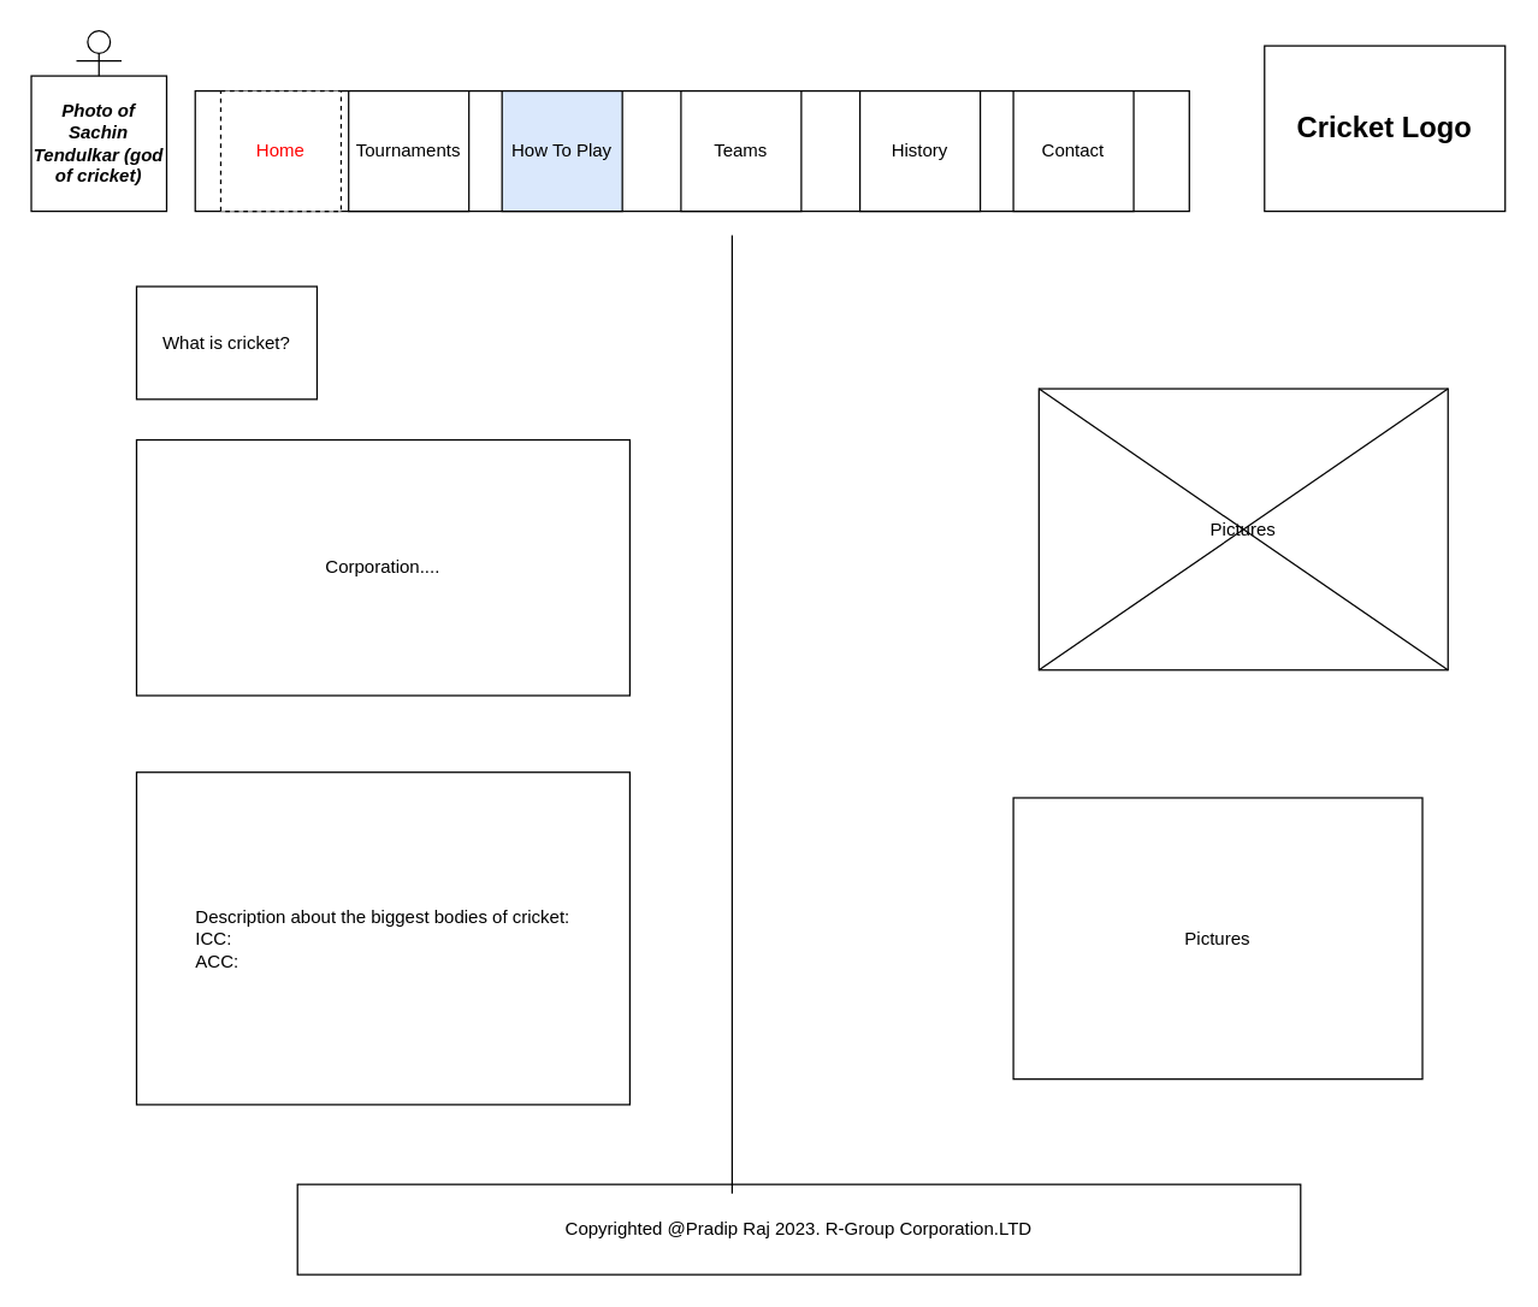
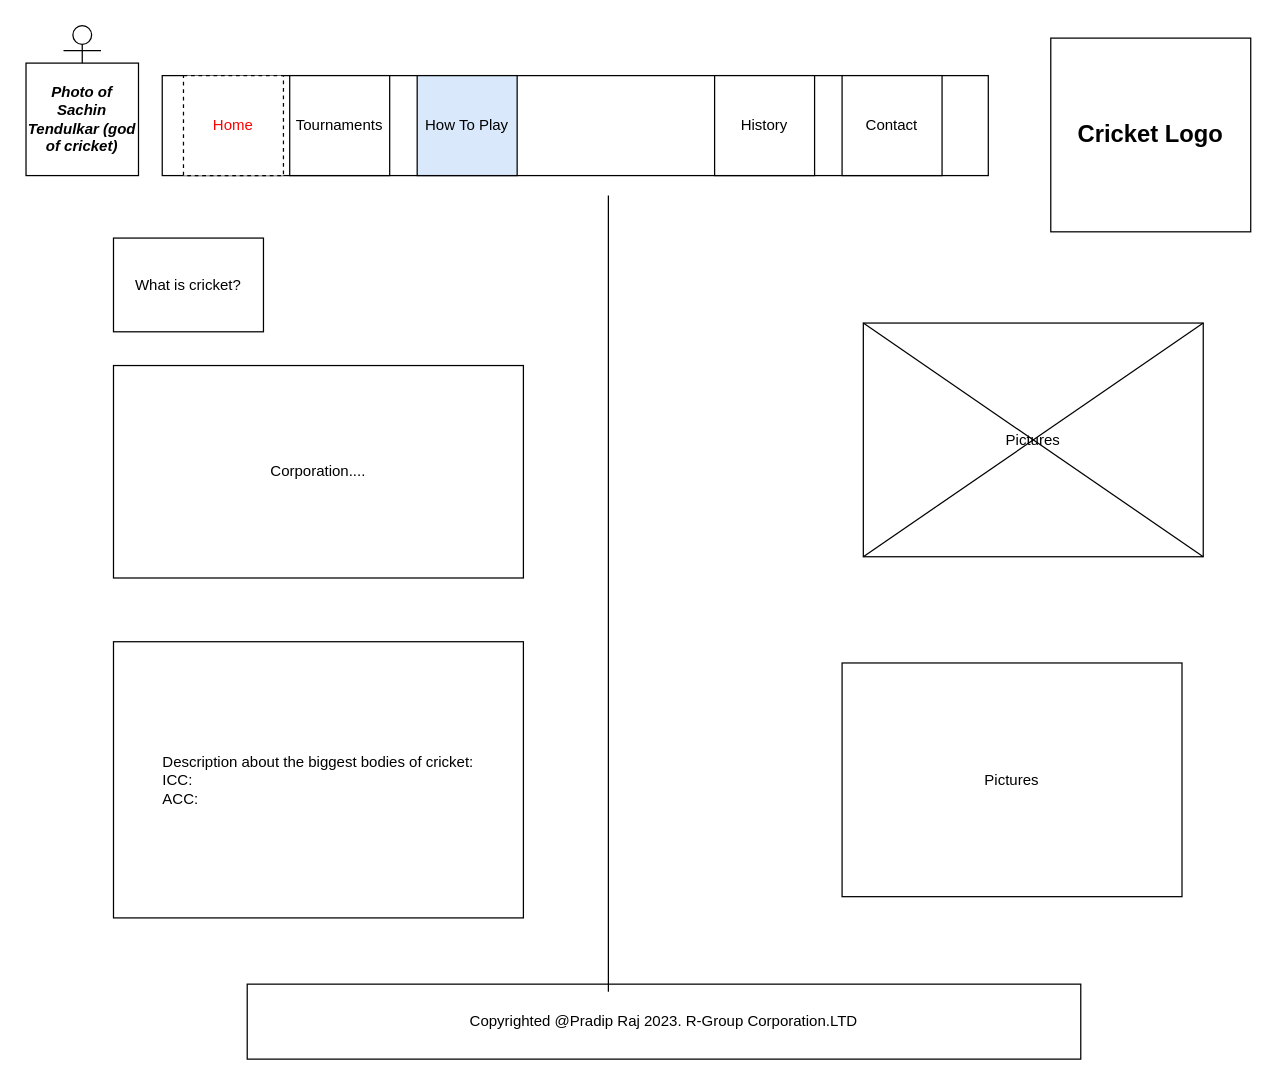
  <mxCell id="0" />
  <mxCell id="1" parent="0" />
  <mxCell id="2" value="Actor" style="shape=umlActor;verticalLabelPosition=bottom;verticalAlign=top;html=1;outlineConnect=0;" parent="1" vertex="1"><mxGeometry x="50" width="30" height="60" as="geometry" y="20" /></mxCell>
- <mxCell id="3" value="&lt;b&gt;&lt;font style=&quot;font-size: 19px;&quot;&gt;Cricket Logo&lt;/font&gt;&lt;/b&gt;" style="rounded=0;whiteSpace=wrap;html=1;" parent="1" vertex="1"><mxGeometry x="840" y="30" width="160" height="110" as="geometry" /></mxCell>
+ <mxCell id="3" value="&lt;b&gt;&lt;font style=&quot;font-size: 19px;&quot;&gt;Cricket Logo&lt;/font&gt;&lt;/b&gt;" style="rounded=0;whiteSpace=wrap;html=1;" parent="1" vertex="1"><mxGeometry x="840" y="30" width="160" height="155" as="geometry" /></mxCell>
  <mxCell id="4" value="&lt;b&gt;&lt;i&gt;Photo of Sachin Tendulkar (god of cricket)&lt;/i&gt;&lt;/b&gt;" style="whiteSpace=wrap;html=1;aspect=fixed;" parent="1" vertex="1"><mxGeometry x="20" y="50" width="90" height="90" as="geometry" /></mxCell>
  <mxCell id="5" value="" style="rounded=0;whiteSpace=wrap;html=1;" parent="1" vertex="1"><mxGeometry x="129" y="60" width="661" height="80" as="geometry" /></mxCell>
  <mxCell id="6" value="&lt;font style=&quot;font-size: 12px;&quot; color=&quot;#ff0000&quot;&gt;Home&lt;/font&gt;" style="whiteSpace=wrap;html=1;aspect=fixed;dashed=1;" parent="1" vertex="1"><mxGeometry x="146" y="60" width="80" height="80" as="geometry" /></mxCell>
  <mxCell id="7" value="How To Play" style="whiteSpace=wrap;html=1;aspect=fixed;fillColor=#dae8fc;" parent="1" vertex="1"><mxGeometry x="333" y="60" width="80" height="80" as="geometry" /></mxCell>
- <mxCell id="8" value="Teams" style="whiteSpace=wrap;html=1;aspect=fixed;" parent="1" vertex="1"><mxGeometry x="452" y="60" width="80" height="80" as="geometry" /></mxCell>
  <mxCell id="9" value="History" style="whiteSpace=wrap;html=1;aspect=fixed;" parent="1" vertex="1"><mxGeometry x="571" y="60" width="80" height="80" as="geometry" /></mxCell>
  <mxCell id="10" value="Contact" style="whiteSpace=wrap;html=1;aspect=fixed;" parent="1" vertex="1"><mxGeometry x="673" y="60" width="80" height="80" as="geometry" /></mxCell>
  <mxCell id="11" value="Copyrighted @Pradip Raj 2023. R-Group Corporation.LTD" style="rounded=0;whiteSpace=wrap;html=1;" parent="1" vertex="1"><mxGeometry x="197" y="787" width="667" height="60" as="geometry" /></mxCell>
  <mxCell id="12" value="What is cricket?" style="rounded=0;whiteSpace=wrap;html=1;" parent="1" vertex="1"><mxGeometry x="90" y="190" width="120" height="75" as="geometry" /></mxCell>
  <mxCell id="13" value="" style="endArrow=none;html=1;rounded=0;" parent="1" edge="1"><mxGeometry width="50" height="50" relative="1" as="geometry"><mxPoint x="486" y="793" as="sourcePoint" /><mxPoint x="486" y="156" as="targetPoint" /></mxGeometry></mxCell>
  <mxCell id="14" value="Corporation...." style="rounded=0;whiteSpace=wrap;html=1;" parent="1" vertex="1"><mxGeometry x="90" y="292" width="328" height="170" as="geometry" /></mxCell>
  <mxCell id="15" value="Tournaments" style="whiteSpace=wrap;html=1;aspect=fixed;" parent="1" vertex="1"><mxGeometry x="231" y="60" width="80" height="80" as="geometry" /></mxCell>
  <mxCell id="16" value="&lt;div align=&quot;left&quot;&gt;Description about the biggest bodies of cricket:&lt;/div&gt;&lt;div align=&quot;left&quot;&gt;ICC:&lt;/div&gt;&lt;div align=&quot;left&quot;&gt;ACC:&lt;br&gt;&lt;/div&gt;" style="rounded=0;whiteSpace=wrap;html=1;" parent="1" vertex="1"><mxGeometry x="90" y="513" width="328" height="221" as="geometry" /></mxCell>
  <mxCell id="17" value="Pictures" style="rounded=0;whiteSpace=wrap;html=1;" parent="1" vertex="1"><mxGeometry x="690" y="258" width="272" height="187" as="geometry" /></mxCell>
  <mxCell id="18" value="" style="endArrow=none;html=1;rounded=0;exitX=0;exitY=1;exitDx=0;exitDy=0;" parent="1" source="17" edge="1"><mxGeometry width="50" height="50" relative="1" as="geometry"><mxPoint x="912" y="308" as="sourcePoint" /><mxPoint x="962" y="258" as="targetPoint" /></mxGeometry></mxCell>
  <mxCell id="19" value="" style="endArrow=none;html=1;rounded=0;exitX=1;exitY=1;exitDx=0;exitDy=0;" parent="1" source="17" edge="1"><mxGeometry width="50" height="50" relative="1" as="geometry"><mxPoint x="418" y="445" as="sourcePoint" /><mxPoint x="690" y="258" as="targetPoint" /></mxGeometry></mxCell>
  <mxCell id="20" value="Pictures" style="rounded=0;whiteSpace=wrap;html=1;" parent="1" vertex="1"><mxGeometry x="673" y="530" width="272" height="187" as="geometry" /></mxCell>
